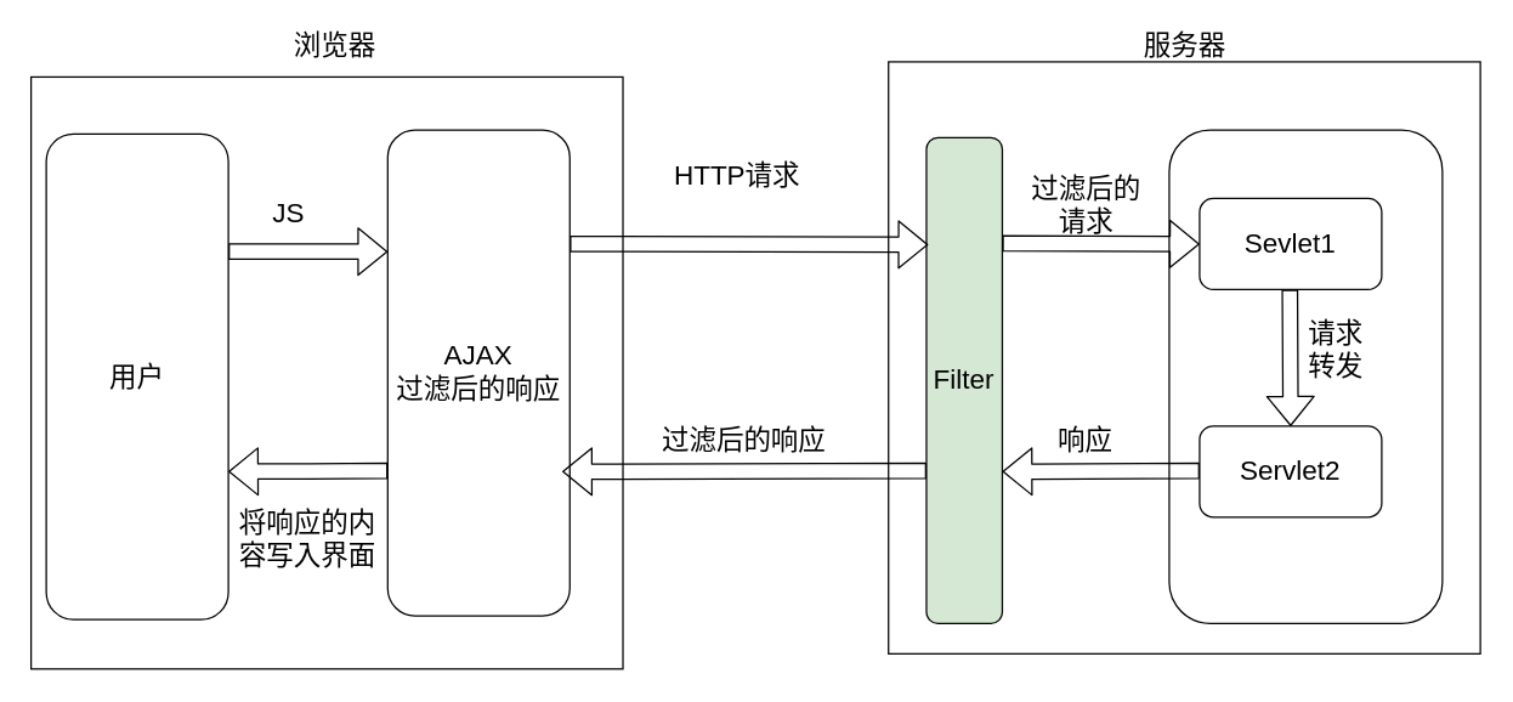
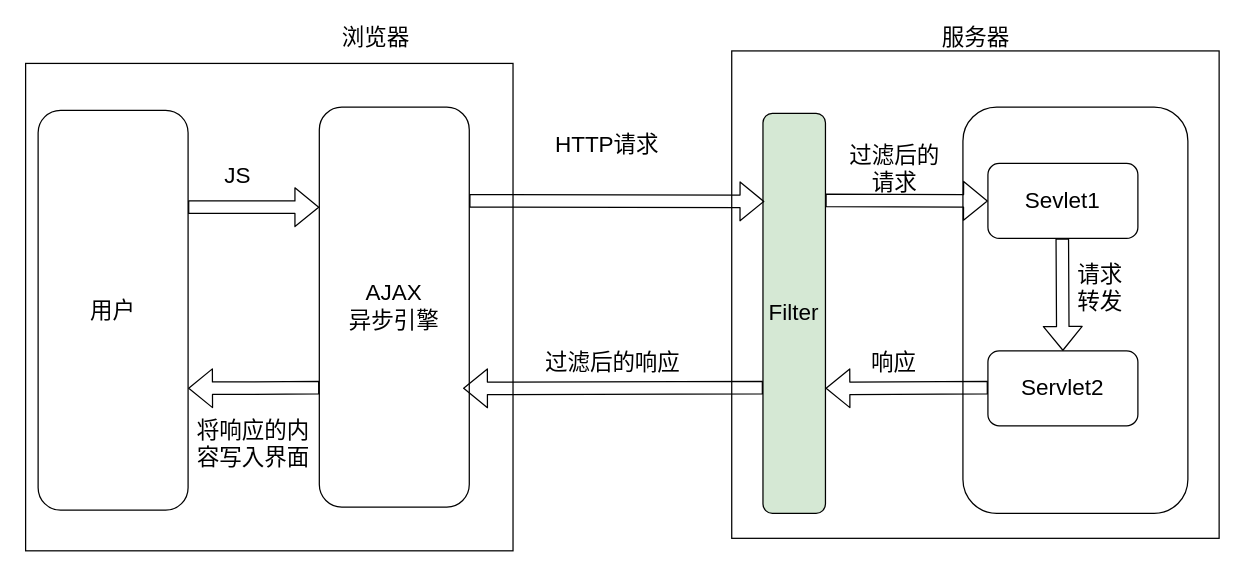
  <mxCell id="0" />
  <mxCell id="1" parent="0" />
  <mxCell id="2" value="" style="whiteSpace=wrap;html=1;aspect=fixed;" vertex="1" parent="1"><mxGeometry x="20" y="50" width="390" height="390" as="geometry" /></mxCell>
- <mxCell id="3" value="&lt;font style=&quot;font-size: 18px&quot;&gt;浏览器&lt;/font&gt;" style="text;html=1;align=center;verticalAlign=middle;resizable=0;points=[];autosize=1;" vertex="1" parent="1"><mxGeometry x="185" y="20" width="70" height="20" as="geometry" /></mxCell>
+ <mxCell id="3" value="&lt;font style=&quot;font-size: 18px&quot;&gt;浏览器&lt;/font&gt;" style="text;html=1;align=center;verticalAlign=middle;resizable=0;points=[];autosize=1;" vertex="1" parent="1"><mxGeometry x="265" y="20" width="70" height="20" as="geometry" /></mxCell>
  <mxCell id="4" value="用户" style="rounded=1;whiteSpace=wrap;html=1;fontSize=18;" vertex="1" parent="1"><mxGeometry x="30" y="87.5" width="120" height="320" as="geometry" /></mxCell>
- <mxCell id="5" value="AJAX&lt;br&gt;过滤后的响应" style="rounded=1;whiteSpace=wrap;html=1;fontSize=18;" vertex="1" parent="1"><mxGeometry x="255" y="85" width="120" height="320" as="geometry" /></mxCell>
+ <mxCell id="5" value="AJAX&lt;br&gt;异步引擎" style="rounded=1;whiteSpace=wrap;html=1;fontSize=18;" vertex="1" parent="1"><mxGeometry x="255" y="85" width="120" height="320" as="geometry" /></mxCell>
  <mxCell id="6" value="" style="whiteSpace=wrap;html=1;aspect=fixed;" vertex="1" parent="1"><mxGeometry x="585" y="40" width="390" height="390" as="geometry" /></mxCell>
  <mxCell id="7" value="&lt;font style=&quot;font-size: 18px&quot;&gt;服务器&lt;/font&gt;" style="text;html=1;align=center;verticalAlign=middle;resizable=0;points=[];autosize=1;" vertex="1" parent="1"><mxGeometry x="745" y="20" width="70" height="20" as="geometry" /></mxCell>
  <mxCell id="8" value="Filter" style="rounded=1;whiteSpace=wrap;html=1;fontSize=18;fillColor=#d5e8d4;" vertex="1" parent="1"><mxGeometry x="610" y="90" width="50" height="320" as="geometry" /></mxCell>
  <mxCell id="9" value="" style="rounded=1;whiteSpace=wrap;html=1;fontSize=18;" vertex="1" parent="1"><mxGeometry x="770" y="85" width="180" height="325" as="geometry" /></mxCell>
  <mxCell id="10" value="Sevlet1" style="rounded=1;whiteSpace=wrap;html=1;fontSize=18;" vertex="1" parent="1"><mxGeometry x="790" y="130" width="120" height="60" as="geometry" /></mxCell>
  <mxCell id="11" value="Servlet2" style="rounded=1;whiteSpace=wrap;html=1;fontSize=18;" vertex="1" parent="1"><mxGeometry x="790" y="280" width="120" height="60" as="geometry" /></mxCell>
  <mxCell id="12" value="" style="shape=flexArrow;endArrow=classic;html=1;fontSize=18;entryX=0;entryY=0.25;entryDx=0;entryDy=0;" edge="1" parent="1" target="5"><mxGeometry width="50" height="50" relative="1" as="geometry"><mxPoint x="150" y="165" as="sourcePoint" /><mxPoint x="230" y="160" as="targetPoint" /></mxGeometry></mxCell>
  <mxCell id="13" value="JS" style="text;html=1;strokeColor=none;fillColor=none;align=center;verticalAlign=middle;whiteSpace=wrap;rounded=0;fontSize=18;" vertex="1" parent="1"><mxGeometry x="170" y="130" width="40" height="20" as="geometry" /></mxCell>
  <mxCell id="14" value="" style="shape=flexArrow;endArrow=classic;html=1;fontSize=18;entryX=0.023;entryY=0.22;entryDx=0;entryDy=0;entryPerimeter=0;" edge="1" parent="1" target="8"><mxGeometry width="50" height="50" relative="1" as="geometry"><mxPoint x="375" y="160" as="sourcePoint" /><mxPoint x="580" y="160" as="targetPoint" /></mxGeometry></mxCell>
  <mxCell id="15" value="HTTP请求" style="text;html=1;align=center;verticalAlign=middle;resizable=0;points=[];autosize=1;fontSize=18;" vertex="1" parent="1"><mxGeometry x="435" y="100" width="100" height="30" as="geometry" /></mxCell>
  <mxCell id="16" value="" style="shape=flexArrow;endArrow=classic;html=1;fontSize=18;entryX=0;entryY=0.5;entryDx=0;entryDy=0;" edge="1" parent="1" target="10"><mxGeometry width="50" height="50" relative="1" as="geometry"><mxPoint x="660" y="159.5" as="sourcePoint" /><mxPoint x="765" y="159.5" as="targetPoint" /></mxGeometry></mxCell>
  <mxCell id="17" value="过滤后的&lt;br&gt;请求" style="text;html=1;align=center;verticalAlign=middle;resizable=0;points=[];autosize=1;fontSize=18;" vertex="1" parent="1"><mxGeometry x="670" y="110" width="90" height="50" as="geometry" /></mxCell>
  <mxCell id="18" value="" style="shape=flexArrow;endArrow=classic;html=1;fontSize=18;" edge="1" parent="1"><mxGeometry width="50" height="50" relative="1" as="geometry"><mxPoint x="849.5" y="190" as="sourcePoint" /><mxPoint x="850" y="280" as="targetPoint" /></mxGeometry></mxCell>
  <mxCell id="19" value="请求转发" style="text;html=1;strokeColor=none;fillColor=none;align=center;verticalAlign=middle;whiteSpace=wrap;rounded=0;fontSize=18;" vertex="1" parent="1"><mxGeometry x="860" y="220" width="40" height="20" as="geometry" /></mxCell>
  <mxCell id="20" value="" style="shape=flexArrow;endArrow=classic;html=1;fontSize=18;" edge="1" parent="1"><mxGeometry width="50" height="50" relative="1" as="geometry"><mxPoint x="790" y="309.5" as="sourcePoint" /><mxPoint x="660" y="310" as="targetPoint" /></mxGeometry></mxCell>
  <mxCell id="21" value="响应" style="text;html=1;strokeColor=none;fillColor=none;align=center;verticalAlign=middle;whiteSpace=wrap;rounded=0;fontSize=18;" vertex="1" parent="1"><mxGeometry x="695" y="280" width="40" height="20" as="geometry" /></mxCell>
  <mxCell id="22" value="" style="shape=flexArrow;endArrow=classic;html=1;fontSize=18;" edge="1" parent="1"><mxGeometry width="50" height="50" relative="1" as="geometry"><mxPoint x="610" y="309.5" as="sourcePoint" /><mxPoint x="370" y="310" as="targetPoint" /></mxGeometry></mxCell>
  <mxCell id="23" value="过滤后的响应" style="text;html=1;strokeColor=none;fillColor=none;align=center;verticalAlign=middle;whiteSpace=wrap;rounded=0;fontSize=18;" vertex="1" parent="1"><mxGeometry x="430" y="280" width="120" height="20" as="geometry" /></mxCell>
  <mxCell id="24" value="" style="shape=flexArrow;endArrow=classic;html=1;fontSize=18;" edge="1" parent="1"><mxGeometry width="50" height="50" relative="1" as="geometry"><mxPoint x="255" y="309.5" as="sourcePoint" /><mxPoint x="150" y="310" as="targetPoint" /></mxGeometry></mxCell>
  <mxCell id="25" value="将响应的内容写入界面" style="text;html=1;strokeColor=none;fillColor=none;align=center;verticalAlign=middle;whiteSpace=wrap;rounded=0;fontSize=18;" vertex="1" parent="1"><mxGeometry x="150" y="332.5" width="105" height="45" as="geometry" /></mxCell>
